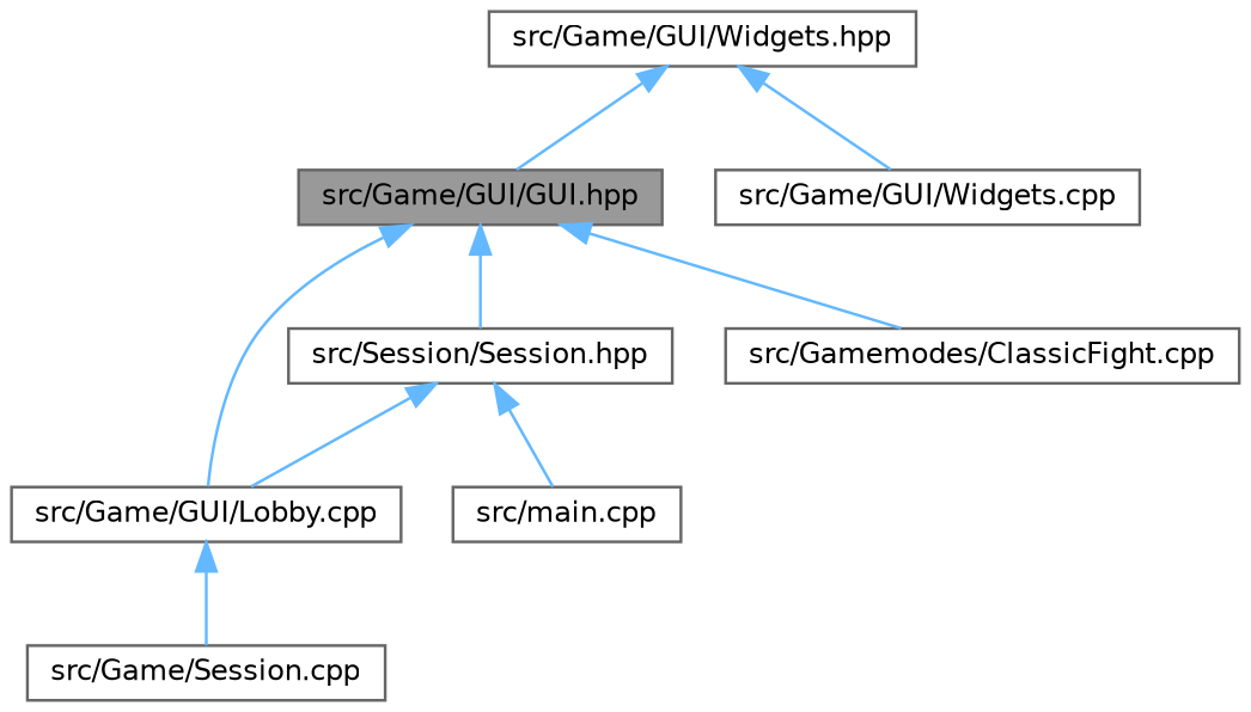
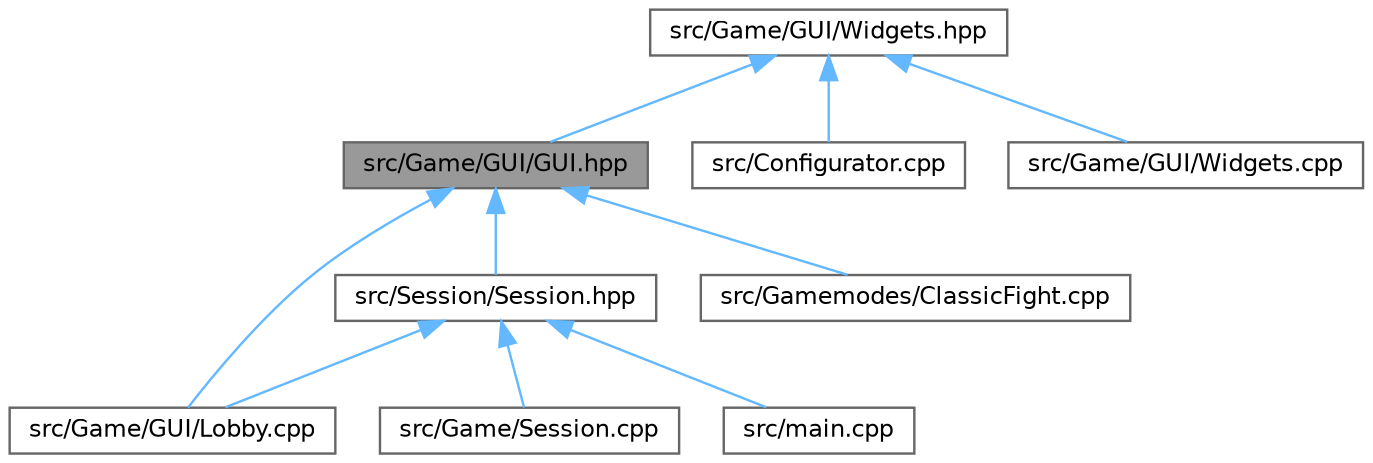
  digraph {
    node [color=grey40 fillcolor=white fontname=Helvetica fontsize=10 shape=box style=filled]
    edge [color=steelblue1 dir=back fontname=Helvetica fontsize=10 labelfontname=Helvetica labelfontsize=10 style=solid]
    n1 [color=gray40 fillcolor=grey60 fontcolor=black height=0.2 label="src/Game/GUI/GUI.hpp" width=0.4]
    n2 [height=0.2 label="src/Game/GUI/Lobby.cpp" width=0.4]
    n3 [height=0.2 label="src/Session/Session.hpp" width=0.4]
    n4 [height=0.2 label="src/Gamemodes/ClassicFight.cpp" width=0.4]
    n5 [height=0.2 label="src/Game/GUI/Widgets.hpp" width=0.4]
+   n6 [height=0.2 label="src/Configurator.cpp" width=0.4]
    n7 [height=0.2 label="src/Game/GUI/Widgets.cpp" width=0.4]
    n8 [height=0.2 label="src/Game/Session.cpp" width=0.4]
    n9 [height=0.2 label="src/main.cpp" width=0.4]
    n1 -> n2
    n1 -> n3
    n1 -> n4
    n3 -> n2
-   n2 -> n8
+   n3 -> n8
    n3 -> n9
    n5 -> n1
+   n5 -> n6
    n5 -> n7
  }
